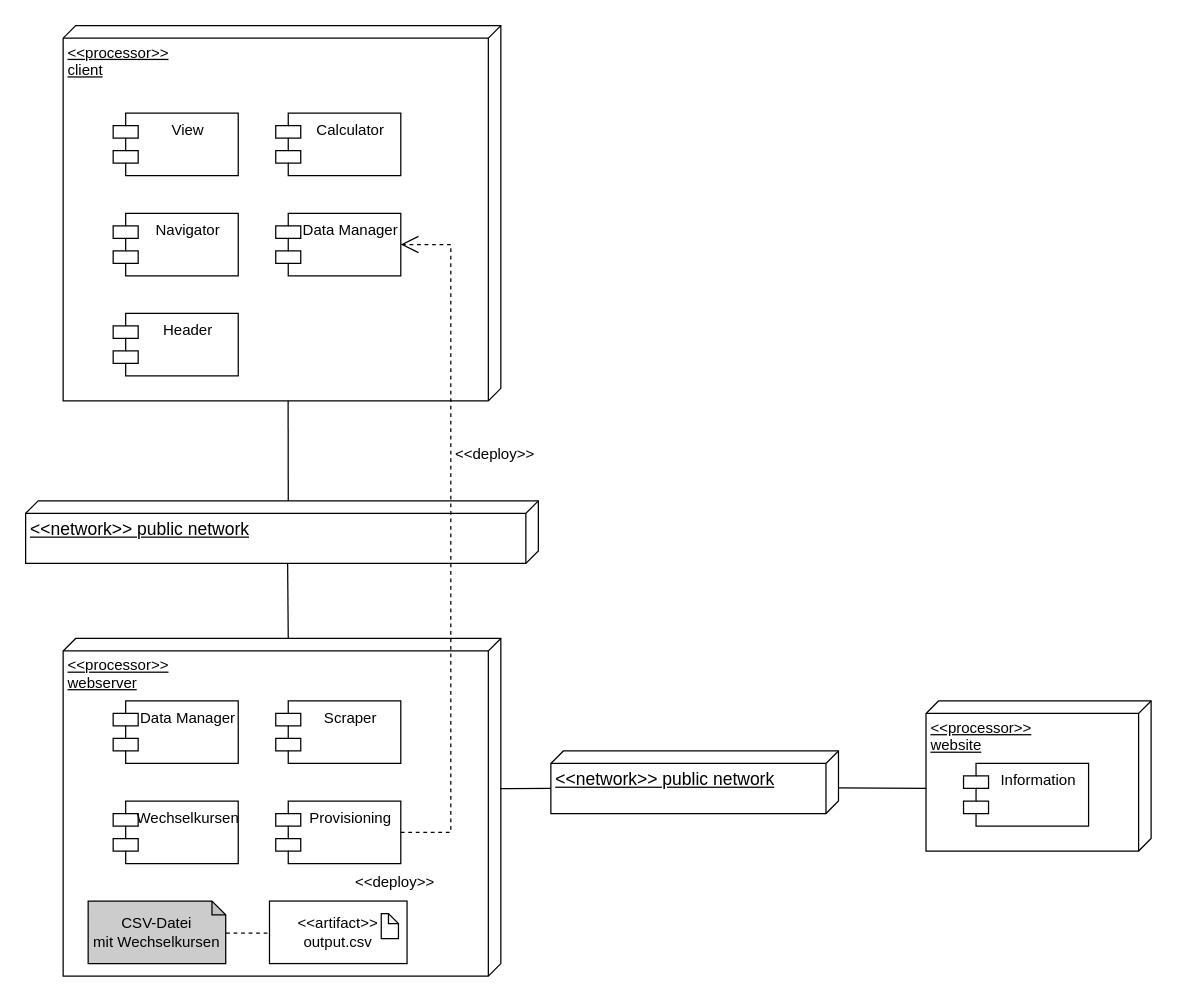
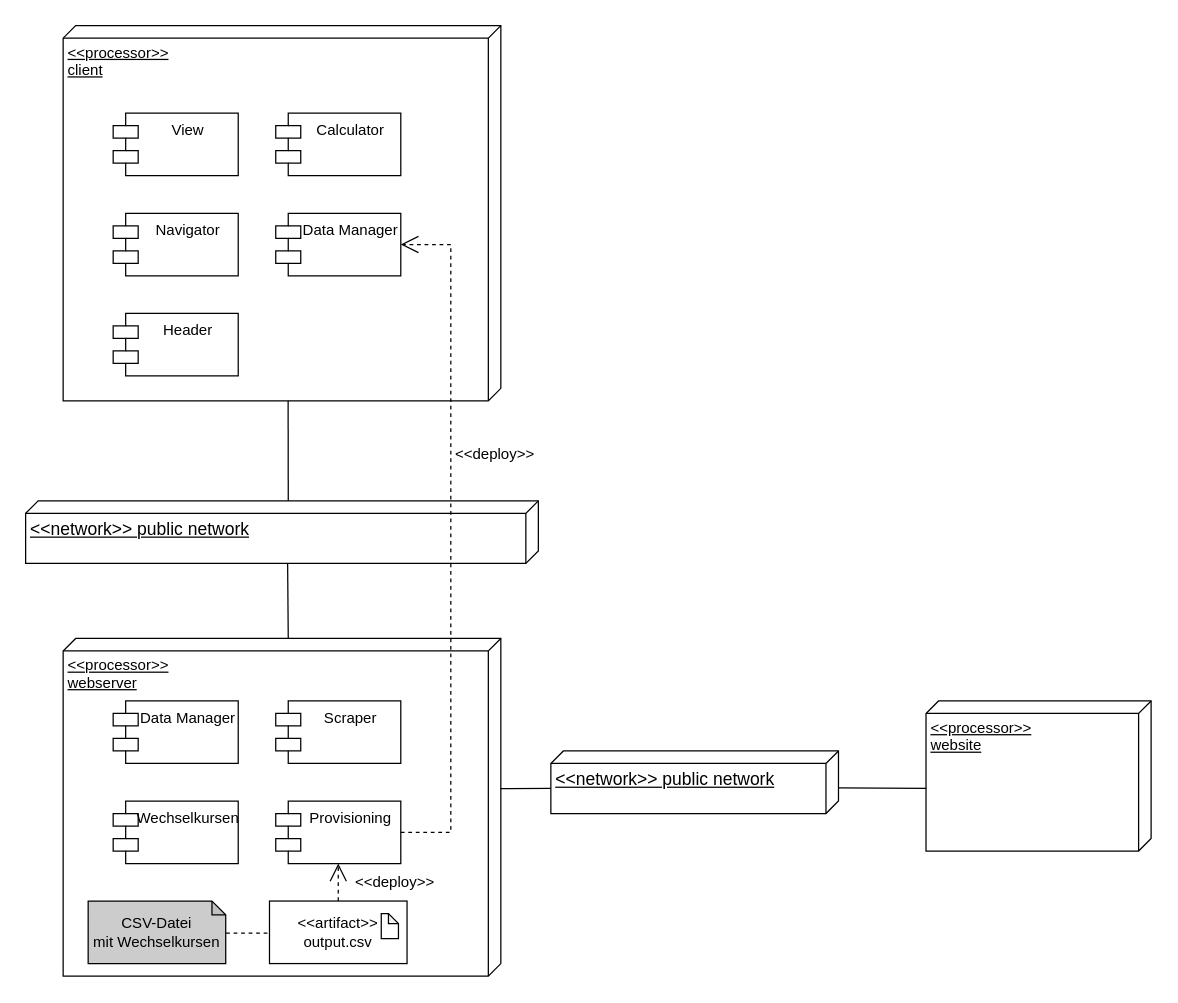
  <mxCell id="0" />
  <mxCell id="1" parent="0" />
  <mxCell id="2" value="&amp;lt;&amp;lt;processor&amp;gt;&amp;gt;&lt;br&gt;client" style="verticalAlign=top;align=left;spacingTop=8;spacingLeft=2;spacingRight=12;shape=cube;size=10;direction=south;fontStyle=4;html=1;whiteSpace=wrap;" vertex="1" parent="1"><mxGeometry x="50" y="20" width="350" height="300" as="geometry" /></mxCell>
  <mxCell id="3" value="Data Manager" style="shape=module;align=left;spacingLeft=20;align=center;verticalAlign=top;whiteSpace=wrap;html=1;" vertex="1" parent="1"><mxGeometry x="220" y="170" width="100" height="50" as="geometry" /></mxCell>
  <mxCell id="4" value="Navigator" style="shape=module;align=left;spacingLeft=20;align=center;verticalAlign=top;whiteSpace=wrap;html=1;" vertex="1" parent="1"><mxGeometry x="90" y="170" width="100" height="50" as="geometry" /></mxCell>
  <mxCell id="5" value="Calculator" style="shape=module;align=left;spacingLeft=20;align=center;verticalAlign=top;whiteSpace=wrap;html=1;" vertex="1" parent="1"><mxGeometry x="220" y="90" width="100" height="50" as="geometry" /></mxCell>
  <mxCell id="6" value="View" style="shape=module;align=left;spacingLeft=20;align=center;verticalAlign=top;whiteSpace=wrap;html=1;" vertex="1" parent="1"><mxGeometry x="90" y="90" width="100" height="50" as="geometry" /></mxCell>
  <mxCell id="7" value="Header" style="shape=module;align=left;spacingLeft=20;align=center;verticalAlign=top;whiteSpace=wrap;html=1;" vertex="1" parent="1"><mxGeometry x="90" y="250" width="100" height="50" as="geometry" /></mxCell>
  <mxCell id="8" value="&lt;font style=&quot;font-size: 14px;&quot;&gt;&amp;lt;&amp;lt;network&amp;gt;&amp;gt; public network&lt;/font&gt;" style="verticalAlign=top;align=left;spacingTop=8;spacingLeft=2;spacingRight=12;shape=cube;size=10;direction=south;fontStyle=4;html=1;whiteSpace=wrap;" vertex="1" parent="1"><mxGeometry x="20" y="400" width="410" height="50" as="geometry" /></mxCell>
  <mxCell id="9" value="" style="endArrow=none;html=1;rounded=0;entryX=1;entryY=0.486;entryDx=0;entryDy=0;entryPerimeter=0;exitX=0;exitY=0;exitDx=0;exitDy=200;exitPerimeter=0;" edge="1" parent="1" source="8" target="2"><mxGeometry width="50" height="50" relative="1" as="geometry"><mxPoint x="510" y="400" as="sourcePoint" /><mxPoint x="560" y="350" as="targetPoint" /></mxGeometry></mxCell>
  <mxCell id="10" value="&amp;lt;&amp;lt;processor&amp;gt;&amp;gt;&lt;br&gt;webserver" style="verticalAlign=top;align=left;spacingTop=8;spacingLeft=2;spacingRight=12;shape=cube;size=10;direction=south;fontStyle=4;html=1;whiteSpace=wrap;" vertex="1" parent="1"><mxGeometry x="50" y="510" width="350" height="270" as="geometry" /></mxCell>
  <mxCell id="11" value="Data Manager" style="shape=module;align=left;spacingLeft=20;align=center;verticalAlign=top;whiteSpace=wrap;html=1;" vertex="1" parent="1"><mxGeometry x="90" y="560" width="100" height="50" as="geometry" /></mxCell>
  <mxCell id="12" value="" style="endArrow=none;html=1;rounded=0;entryX=1.01;entryY=0.489;entryDx=0;entryDy=0;entryPerimeter=0;exitX=0;exitY=0;exitDx=0;exitDy=170;exitPerimeter=0;" edge="1" parent="1" source="10" target="8"><mxGeometry width="50" height="50" relative="1" as="geometry"><mxPoint x="300" y="530" as="sourcePoint" /><mxPoint x="350" y="480" as="targetPoint" /></mxGeometry></mxCell>
  <mxCell id="13" value="Scraper" style="shape=module;align=left;spacingLeft=20;align=center;verticalAlign=top;whiteSpace=wrap;html=1;" vertex="1" parent="1"><mxGeometry x="220" y="560" width="100" height="50" as="geometry" /></mxCell>
  <mxCell id="14" value="Wechselkursen" style="shape=module;align=left;spacingLeft=20;align=center;verticalAlign=top;whiteSpace=wrap;html=1;" vertex="1" parent="1"><mxGeometry x="90" y="640" width="100" height="50" as="geometry" /></mxCell>
  <mxCell id="15" value="&lt;font style=&quot;font-size: 14px;&quot;&gt;&amp;lt;&amp;lt;network&amp;gt;&amp;gt; public network&lt;/font&gt;" style="verticalAlign=top;align=left;spacingTop=8;spacingLeft=2;spacingRight=12;shape=cube;size=10;direction=south;fontStyle=4;html=1;whiteSpace=wrap;" vertex="1" parent="1"><mxGeometry x="440" y="600" width="230" height="50" as="geometry" /></mxCell>
  <mxCell id="16" value="" style="endArrow=none;html=1;rounded=0;entryX=0;entryY=0;entryDx=30;entryDy=230;entryPerimeter=0;exitX=0.445;exitY=0.001;exitDx=0;exitDy=0;exitPerimeter=0;" edge="1" parent="1" source="10" target="15"><mxGeometry width="50" height="50" relative="1" as="geometry"><mxPoint x="410" y="630" as="sourcePoint" /><mxPoint x="440" y="670" as="targetPoint" /></mxGeometry></mxCell>
  <mxCell id="17" value="&amp;lt;&amp;lt;processor&amp;gt;&amp;gt;&lt;br&gt;website" style="verticalAlign=top;align=left;spacingTop=8;spacingLeft=2;spacingRight=12;shape=cube;size=10;direction=south;fontStyle=4;html=1;whiteSpace=wrap;" vertex="1" parent="1"><mxGeometry x="740" y="560" width="180" height="120" as="geometry" /></mxCell>
  <mxCell id="18" value="" style="endArrow=none;html=1;rounded=0;entryX=0.592;entryY=0.001;entryDx=0;entryDy=0;entryPerimeter=0;exitX=0.583;exitY=0.999;exitDx=0;exitDy=0;exitPerimeter=0;" edge="1" parent="1" source="17" target="15"><mxGeometry width="50" height="50" relative="1" as="geometry"><mxPoint x="760" y="690" as="sourcePoint" /><mxPoint x="810" y="640" as="targetPoint" /></mxGeometry></mxCell>
- <mxCell id="19" value="Information" style="shape=module;align=left;spacingLeft=20;align=center;verticalAlign=top;whiteSpace=wrap;html=1;" vertex="1" parent="1"><mxGeometry x="770" y="610" width="100" height="50" as="geometry" /></mxCell>
  <mxCell id="20" value="Provisioning" style="shape=module;align=left;spacingLeft=20;align=center;verticalAlign=top;whiteSpace=wrap;html=1;" vertex="1" parent="1"><mxGeometry x="220" y="640" width="100" height="50" as="geometry" /></mxCell>
  <mxCell id="21" value="" style="group" vertex="1" connectable="0" parent="1"><mxGeometry x="215" y="720" width="110" height="50" as="geometry" /></mxCell>
  <mxCell id="22" value="&amp;lt;&amp;lt;artifact&amp;gt;&amp;gt;&lt;br&gt;output.csv" style="html=1;dropTarget=0;whiteSpace=wrap;" vertex="1" parent="21"><mxGeometry width="110" height="50" as="geometry" /></mxCell>
  <mxCell id="23" value="" style="shape=note;whiteSpace=wrap;html=1;backgroundOutline=1;darkOpacity=0.05;size=8;" vertex="1" parent="21"><mxGeometry x="89.375" y="10" width="13.75" height="20" as="geometry" /></mxCell>
+ <mxCell id="24" value="" style="endArrow=open;endSize=12;dashed=1;html=1;rounded=0;entryX=0.5;entryY=1;entryDx=0;entryDy=0;exitX=0.5;exitY=0;exitDx=0;exitDy=0;" edge="1" parent="1" source="22" target="20"><mxGeometry width="160" relative="1" as="geometry"><mxPoint x="210" y="734.66" as="sourcePoint" /><mxPoint x="370" y="734.66" as="targetPoint" /></mxGeometry></mxCell>
  <mxCell id="25" value="&amp;lt;&amp;lt;deploy&amp;gt;&amp;gt;" style="text;html=1;align=center;verticalAlign=middle;resizable=0;points=[];autosize=1;strokeColor=none;fillColor=none;" vertex="1" parent="1"><mxGeometry x="270" y="690" width="90" height="30" as="geometry" /></mxCell>
  <mxCell id="26" value="" style="endArrow=none;dashed=1;html=1;rounded=0;entryX=0.001;entryY=0.515;entryDx=0;entryDy=0;exitX=1.003;exitY=0.512;exitDx=0;exitDy=0;exitPerimeter=0;entryPerimeter=0;" edge="1" parent="1" source="27" target="22"><mxGeometry width="50" height="50" relative="1" as="geometry"><mxPoint x="630" y="530" as="sourcePoint" /><mxPoint x="650" y="540" as="targetPoint" /></mxGeometry></mxCell>
  <mxCell id="27" value="CSV-Datei&lt;br&gt;mit Wechselkursen" style="shape=note;whiteSpace=wrap;html=1;backgroundOutline=1;darkOpacity=0.05;size=11;fillColor=#CCCCCC;" vertex="1" parent="1"><mxGeometry x="70" y="720" width="110" height="50" as="geometry" /></mxCell>
  <mxCell id="28" value="" style="endArrow=open;endSize=12;dashed=1;html=1;rounded=0;entryX=1;entryY=0.5;entryDx=0;entryDy=0;exitX=1;exitY=0.5;exitDx=0;exitDy=0;" edge="1" parent="1" source="20" target="3"><mxGeometry width="160" relative="1" as="geometry"><mxPoint x="230" y="710" as="sourcePoint" /><mxPoint x="390" y="710" as="targetPoint" /><Array as="points"><mxPoint x="360" y="665" /><mxPoint x="360" y="195" /></Array></mxGeometry></mxCell>
  <mxCell id="29" value="&amp;lt;&amp;lt;deploy&amp;gt;&amp;gt;" style="text;html=1;align=center;verticalAlign=middle;resizable=0;points=[];autosize=1;strokeColor=none;fillColor=none;" vertex="1" parent="1"><mxGeometry x="350" y="348" width="90" height="30" as="geometry" /></mxCell>
